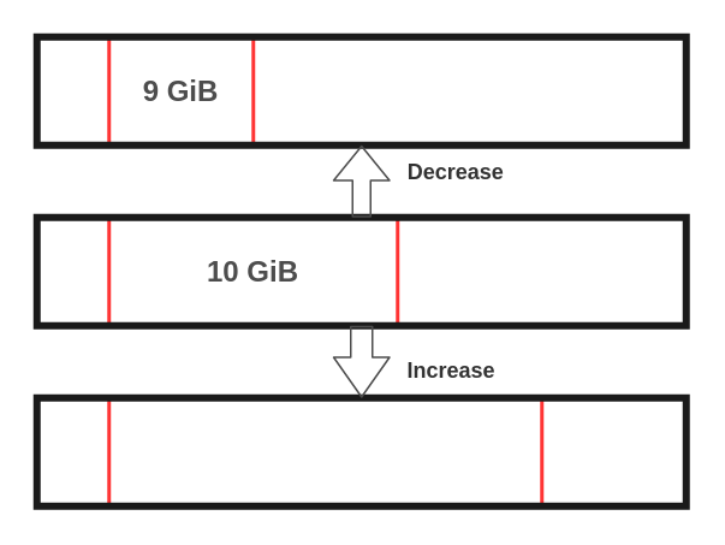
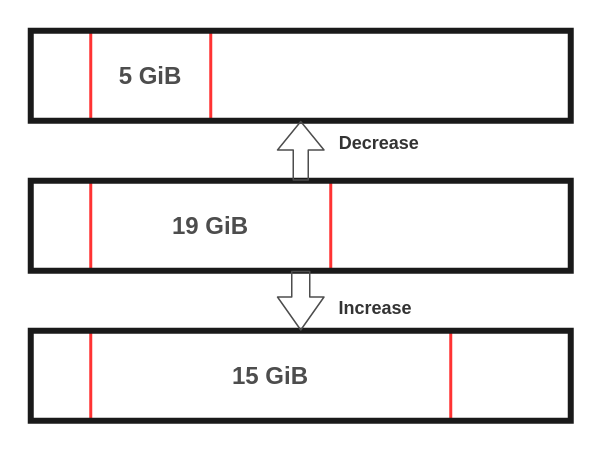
  <mxCell id="0" />
  <mxCell id="1" parent="0" />
  <mxCell id="2" value="" style="endArrow=none;html=1;strokeWidth=2;strokeColor=#FF3333;" edge="1" parent="1"><mxGeometry width="50" height="50" relative="1" as="geometry"><mxPoint x="60" y="180" as="sourcePoint" /><mxPoint x="60" y="120" as="targetPoint" /></mxGeometry></mxCell>
  <mxCell id="3" value="" style="endArrow=none;html=1;strokeWidth=2;strokeColor=#FF3333;" edge="1" parent="1"><mxGeometry width="50" height="50" relative="1" as="geometry"><mxPoint x="60" y="280" as="sourcePoint" /><mxPoint x="60" y="220" as="targetPoint" /></mxGeometry></mxCell>
  <mxCell id="4" value="" style="endArrow=none;html=1;strokeWidth=2;strokeColor=#FF3333;" edge="1" parent="1"><mxGeometry width="50" height="50" relative="1" as="geometry"><mxPoint x="220" y="180" as="sourcePoint" /><mxPoint x="220" y="120" as="targetPoint" /></mxGeometry></mxCell>
  <mxCell id="5" value="" style="endArrow=none;html=1;strokeWidth=2;strokeColor=#FF3333;" edge="1" parent="1"><mxGeometry width="50" height="50" relative="1" as="geometry"><mxPoint x="300" y="280" as="sourcePoint" /><mxPoint x="300" y="220" as="targetPoint" /></mxGeometry></mxCell>
  <mxCell id="6" value="" style="rounded=0;whiteSpace=wrap;html=1;strokeWidth=4;strokeColor=#1A1A1A;fillColor=none;" vertex="1" parent="1"><mxGeometry x="20" y="220" width="360" height="60" as="geometry" /></mxCell>
  <mxCell id="7" value="" style="rounded=0;whiteSpace=wrap;html=1;strokeWidth=4;strokeColor=#1A1A1A;fillColor=none;" vertex="1" parent="1"><mxGeometry x="20" y="120" width="360" height="60" as="geometry" /></mxCell>
  <mxCell id="8" value="" style="endArrow=none;html=1;strokeWidth=2;strokeColor=#FF3333;" edge="1" parent="1"><mxGeometry width="50" height="50" relative="1" as="geometry"><mxPoint x="60" y="80" as="sourcePoint" /><mxPoint x="60" y="20" as="targetPoint" /></mxGeometry></mxCell>
  <mxCell id="9" value="" style="endArrow=none;html=1;strokeWidth=2;strokeColor=#FF3333;" edge="1" parent="1"><mxGeometry width="50" height="50" relative="1" as="geometry"><mxPoint x="140" y="80" as="sourcePoint" /><mxPoint x="140" y="20" as="targetPoint" /></mxGeometry></mxCell>
  <mxCell id="10" value="" style="rounded=0;whiteSpace=wrap;html=1;strokeWidth=4;strokeColor=#1A1A1A;fillColor=none;" vertex="1" parent="1"><mxGeometry x="20" y="20" width="360" height="60" as="geometry" /></mxCell>
  <mxCell id="11" value="" style="shape=flexArrow;endArrow=classic;html=1;width=12;endSize=7;endWidth=18;exitX=0.5;exitY=1;exitDx=0;exitDy=0;labelBackgroundColor=#666666;fontColor=#666666;strokeColor=#4D4D4D;" edge="1" parent="1" source="7"><mxGeometry width="50" height="50" relative="1" as="geometry"><mxPoint x="181" y="180" as="sourcePoint" /><mxPoint x="200" y="220" as="targetPoint" /><Array as="points" /></mxGeometry></mxCell>
  <mxCell id="12" value="" style="shape=flexArrow;endArrow=classic;html=1;entryX=0.5;entryY=1;entryDx=0;entryDy=0;labelBackgroundColor=#666666;fontColor=#666666;strokeColor=#4D4D4D;" edge="1" parent="1" source="7" target="10"><mxGeometry width="50" height="50" relative="1" as="geometry"><mxPoint x="120" y="-80" as="sourcePoint" /><mxPoint x="220" y="-80" as="targetPoint" /></mxGeometry></mxCell>
- <mxCell id="14" value="10 GiB" style="text;html=1;strokeColor=none;fillColor=none;align=center;verticalAlign=middle;whiteSpace=wrap;rounded=0;fontStyle=1;fontSize=16;fontColor=#4D4D4D;" vertex="1" parent="1"><mxGeometry x="110" y="140" width="60" height="20" as="geometry" /></mxCell>
+ <mxCell id="13" value="15 GiB" style="text;html=1;strokeColor=none;fillColor=none;align=center;verticalAlign=middle;whiteSpace=wrap;rounded=0;fontSize=16;fontStyle=1;fontColor=#4D4D4D;" vertex="1" parent="1"><mxGeometry x="140" y="240" width="80" height="20" as="geometry" /></mxCell>
+ <mxCell id="14" value="19 GiB" style="text;html=1;strokeColor=none;fillColor=none;align=center;verticalAlign=middle;whiteSpace=wrap;rounded=0;fontStyle=1;fontSize=16;fontColor=#4D4D4D;" vertex="1" parent="1"><mxGeometry x="110" y="140" width="60" height="20" as="geometry" /></mxCell>
  <mxCell id="15" value="Decrease" style="text;html=1;strokeColor=none;fillColor=none;align=center;verticalAlign=middle;whiteSpace=wrap;rounded=0;fontStyle=1;fontColor=#333333;" vertex="1" parent="1"><mxGeometry x="215" y="80" width="75" height="30" as="geometry" /></mxCell>
  <mxCell id="16" value="Increase" style="text;html=1;strokeColor=none;fillColor=none;align=center;verticalAlign=middle;whiteSpace=wrap;rounded=0;fontStyle=1;fontColor=#333333;" vertex="1" parent="1"><mxGeometry x="215" y="190" width="70" height="30" as="geometry" /></mxCell>
- <mxCell id="17" value="9 GiB" style="text;html=1;strokeColor=none;fillColor=none;align=center;verticalAlign=middle;whiteSpace=wrap;rounded=0;fontStyle=1;fontSize=16;fontColor=#4D4D4D;" vertex="1" parent="1"><mxGeometry x="70" y="40" width="60" height="20" as="geometry" /></mxCell>
+ <mxCell id="17" value="5 GiB" style="text;html=1;strokeColor=none;fillColor=none;align=center;verticalAlign=middle;whiteSpace=wrap;rounded=0;fontStyle=1;fontSize=16;fontColor=#4D4D4D;" vertex="1" parent="1"><mxGeometry x="70" y="40" width="60" height="20" as="geometry" /></mxCell>
